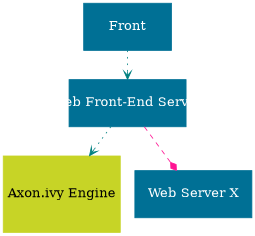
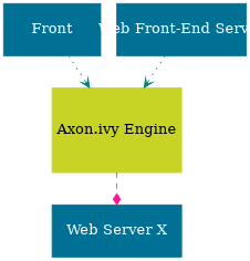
  digraph {
    node [color="#007095" fixedsize=true fontcolor=white fontsize=16 margin=0 shape=box style=filled]
    edge [arrowhead=vee color=teal style=dotted]
    n1 [height=0.8 label=Front width=1.5]
    n2 [height=0.8 label="Web Front-End Server" width=2]
    n3 [color="#C7D426" fontcolor=black height=1.3 label="Axon.ivy Engine" width=2]
    n4 [height=0.8 label="Web Server X" width=2]
-   n1 -> n2
+   n1 -> n3
    n2 -> n3
-   n2 -> n4 [arrowhead=diamond color=deeppink style=dashed]
+   n3 -> n4 [arrowhead=diamond color=deeppink style=dashed]
  }
